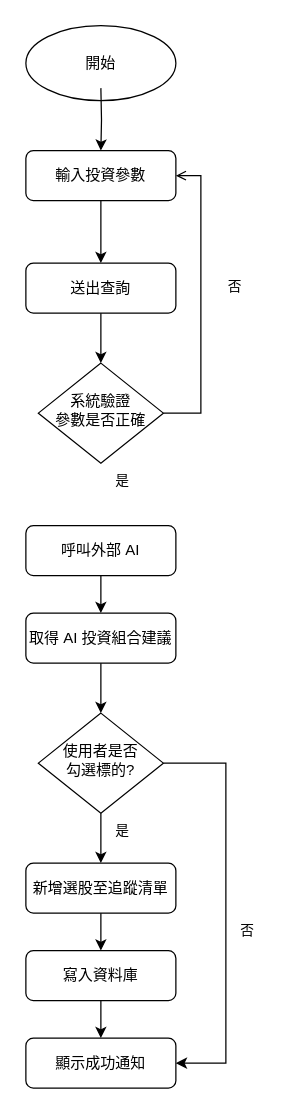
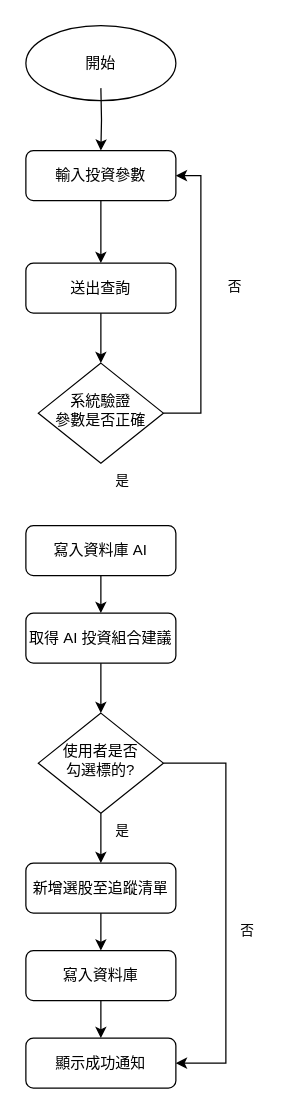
  <mxCell id="0" />
  <mxCell id="1" parent="0" />
  <mxCell id="2" style="edgeStyle=orthogonalEdgeStyle;rounded=0;orthogonalLoop=1;jettySize=auto;html=1;exitX=0.5;exitY=1;exitDx=0;exitDy=0;entryX=0.5;entryY=0;entryDx=0;entryDy=0;" edge="1" parent="1" target="4"><mxGeometry relative="1" as="geometry"><mxPoint x="80" y="70" as="sourcePoint" /></mxGeometry></mxCell>
  <mxCell id="3" style="edgeStyle=orthogonalEdgeStyle;rounded=0;orthogonalLoop=1;jettySize=auto;html=1;exitX=0.5;exitY=1;exitDx=0;exitDy=0;entryX=0.5;entryY=0;entryDx=0;entryDy=0;" edge="1" parent="1" source="4" target="6"><mxGeometry relative="1" as="geometry" /></mxCell>
  <mxCell id="4" value="輸入投資參數" style="rounded=1;whiteSpace=wrap;html=1;fontSize=12;glass=0;strokeWidth=1;shadow=0;fillColor=none;" vertex="1" parent="1"><mxGeometry x="20" y="120" width="120" height="40" as="geometry" /></mxCell>
  <mxCell id="5" style="edgeStyle=orthogonalEdgeStyle;rounded=0;orthogonalLoop=1;jettySize=auto;html=1;exitX=0.5;exitY=1;exitDx=0;exitDy=0;entryX=0.5;entryY=0;entryDx=0;entryDy=0;" edge="1" parent="1" source="6" target="14"><mxGeometry relative="1" as="geometry" /></mxCell>
  <mxCell id="6" value="送出查詢" style="rounded=1;whiteSpace=wrap;html=1;fontSize=12;glass=0;strokeWidth=1;shadow=0;fillColor=none;" vertex="1" parent="1"><mxGeometry x="20" y="210" width="120" height="40" as="geometry" /></mxCell>
  <mxCell id="7" style="edgeStyle=orthogonalEdgeStyle;rounded=0;orthogonalLoop=1;jettySize=auto;html=1;exitX=0.5;exitY=1;exitDx=0;exitDy=0;entryX=0.5;entryY=0;entryDx=0;entryDy=0;" edge="1" parent="1" source="8" target="10"><mxGeometry relative="1" as="geometry" /></mxCell>
- <mxCell id="8" value="呼叫外部 AI" style="rounded=1;whiteSpace=wrap;html=1;fontSize=12;glass=0;strokeWidth=1;shadow=0;fillColor=none;" vertex="1" parent="1"><mxGeometry x="20" y="420" width="120" height="40" as="geometry" /></mxCell>
+ <mxCell id="8" value="寫入資料庫 AI" style="rounded=1;whiteSpace=wrap;html=1;fontSize=12;glass=0;strokeWidth=1;shadow=0;fillColor=none;" vertex="1" parent="1"><mxGeometry x="20" y="420" width="120" height="40" as="geometry" /></mxCell>
  <mxCell id="9" style="edgeStyle=orthogonalEdgeStyle;rounded=0;orthogonalLoop=1;jettySize=auto;html=1;exitX=0.5;exitY=1;exitDx=0;exitDy=0;entryX=0.5;entryY=0;entryDx=0;entryDy=0;" edge="1" parent="1" source="10" target="17"><mxGeometry relative="1" as="geometry" /></mxCell>
  <mxCell id="10" value="取得 AI 投資組合建議" style="rounded=1;whiteSpace=wrap;html=1;fontSize=12;glass=0;strokeWidth=1;shadow=0;fillColor=none;" vertex="1" parent="1"><mxGeometry x="20" y="490" width="120" height="40" as="geometry" /></mxCell>
  <mxCell id="11" style="edgeStyle=orthogonalEdgeStyle;rounded=0;orthogonalLoop=1;jettySize=auto;html=1;exitX=0.5;exitY=1;exitDx=0;exitDy=0;entryX=0.5;entryY=0;entryDx=0;entryDy=0;" edge="1" parent="1" source="12" target="20"><mxGeometry relative="1" as="geometry" /></mxCell>
  <mxCell id="12" value="寫入資料庫" style="rounded=1;whiteSpace=wrap;html=1;fontSize=12;glass=0;strokeWidth=1;shadow=0;fillColor=none;" vertex="1" parent="1"><mxGeometry x="20" y="760" width="120" height="40" as="geometry" /></mxCell>
- <mxCell id="13" style="edgeStyle=orthogonalEdgeStyle;rounded=0;orthogonalLoop=1;jettySize=auto;html=1;exitX=1;exitY=0.5;exitDx=0;exitDy=0;entryX=1;entryY=0.5;entryDx=0;entryDy=0;endArrow=open;" edge="1" parent="1" source="14" target="4"><mxGeometry relative="1" as="geometry"><Array as="points"><mxPoint x="160" y="330" /><mxPoint x="160" y="140" /></Array></mxGeometry></mxCell>
+ <mxCell id="13" style="edgeStyle=orthogonalEdgeStyle;rounded=0;orthogonalLoop=1;jettySize=auto;html=1;exitX=1;exitY=0.5;exitDx=0;exitDy=0;entryX=1;entryY=0.5;entryDx=0;entryDy=0;" edge="1" parent="1" source="14" target="4"><mxGeometry relative="1" as="geometry"><Array as="points"><mxPoint x="160" y="330" /><mxPoint x="160" y="140" /></Array></mxGeometry></mxCell>
  <mxCell id="14" value="系統驗證&lt;br&gt;參數是否正確" style="rhombus;whiteSpace=wrap;html=1;shadow=0;fontFamily=Helvetica;fontSize=12;align=center;strokeWidth=1;spacing=6;spacingTop=-4;fillColor=none;" vertex="1" parent="1"><mxGeometry x="30" y="290" width="100" height="80" as="geometry" /></mxCell>
  <mxCell id="15" style="edgeStyle=orthogonalEdgeStyle;rounded=0;orthogonalLoop=1;jettySize=auto;html=1;exitX=0.5;exitY=1;exitDx=0;exitDy=0;" edge="1" parent="1" source="17" target="19"><mxGeometry relative="1" as="geometry" /></mxCell>
  <mxCell id="16" style="edgeStyle=orthogonalEdgeStyle;rounded=0;orthogonalLoop=1;jettySize=auto;html=1;exitX=1;exitY=0.5;exitDx=0;exitDy=0;entryX=1;entryY=0.5;entryDx=0;entryDy=0;" edge="1" parent="1" source="17" target="20"><mxGeometry relative="1" as="geometry"><Array as="points"><mxPoint x="180" y="610" /><mxPoint x="180" y="850" /></Array></mxGeometry></mxCell>
  <mxCell id="17" value="使用者是否&lt;br&gt;勾選標的?" style="rhombus;whiteSpace=wrap;html=1;shadow=0;fontFamily=Helvetica;fontSize=12;align=center;strokeWidth=1;spacing=6;spacingTop=-4;fillColor=none;" vertex="1" parent="1"><mxGeometry x="30" y="570" width="100" height="80" as="geometry" /></mxCell>
  <mxCell id="18" style="edgeStyle=orthogonalEdgeStyle;rounded=0;orthogonalLoop=1;jettySize=auto;html=1;exitX=0.5;exitY=1;exitDx=0;exitDy=0;entryX=0.5;entryY=0;entryDx=0;entryDy=0;" edge="1" parent="1" source="19" target="12"><mxGeometry relative="1" as="geometry" /></mxCell>
  <mxCell id="19" value="新增選股至追蹤清單" style="rounded=1;whiteSpace=wrap;html=1;fontSize=12;glass=0;strokeWidth=1;shadow=0;fillColor=none;" vertex="1" parent="1"><mxGeometry x="20" y="690" width="120" height="40" as="geometry" /></mxCell>
  <mxCell id="20" value="顯示成功通知" style="rounded=1;whiteSpace=wrap;html=1;fontSize=12;glass=0;strokeWidth=1;shadow=0;fillColor=none;" vertex="1" parent="1"><mxGeometry x="20" y="830" width="120" height="40" as="geometry" /></mxCell>
  <mxCell id="21" value="&lt;div style=&quot;text-align: center;&quot;&gt;&lt;span style=&quot;background-color: initial; font-size: 11px;&quot;&gt;否&lt;/span&gt;&lt;/div&gt;" style="text;whiteSpace=wrap;html=1;" vertex="1" parent="1"><mxGeometry x="180" y="215" width="30" height="30" as="geometry" /></mxCell>
  <mxCell id="22" value="&lt;div style=&quot;text-align: center;&quot;&gt;&lt;span style=&quot;background-color: initial; font-size: 11px;&quot;&gt;是&lt;/span&gt;&lt;/div&gt;" style="text;whiteSpace=wrap;html=1;" vertex="1" parent="1"><mxGeometry x="90" y="370" width="30" height="30" as="geometry" /></mxCell>
  <mxCell id="23" value="&lt;div style=&quot;text-align: center;&quot;&gt;&lt;span style=&quot;background-color: initial; font-size: 11px;&quot;&gt;是&lt;/span&gt;&lt;/div&gt;" style="text;whiteSpace=wrap;html=1;" vertex="1" parent="1"><mxGeometry x="90" y="650" width="30" height="30" as="geometry" /></mxCell>
  <mxCell id="24" value="&lt;div style=&quot;text-align: center;&quot;&gt;&lt;span style=&quot;background-color: initial; font-size: 11px;&quot;&gt;否&lt;/span&gt;&lt;/div&gt;" style="text;whiteSpace=wrap;html=1;" vertex="1" parent="1"><mxGeometry x="190" y="730" width="30" height="30" as="geometry" /></mxCell>
  <mxCell id="25" value="開始" style="ellipse;whiteSpace=wrap;html=1;fillColor=none;" vertex="1" parent="1"><mxGeometry x="20" y="20" width="120" height="60" as="geometry" /></mxCell>
